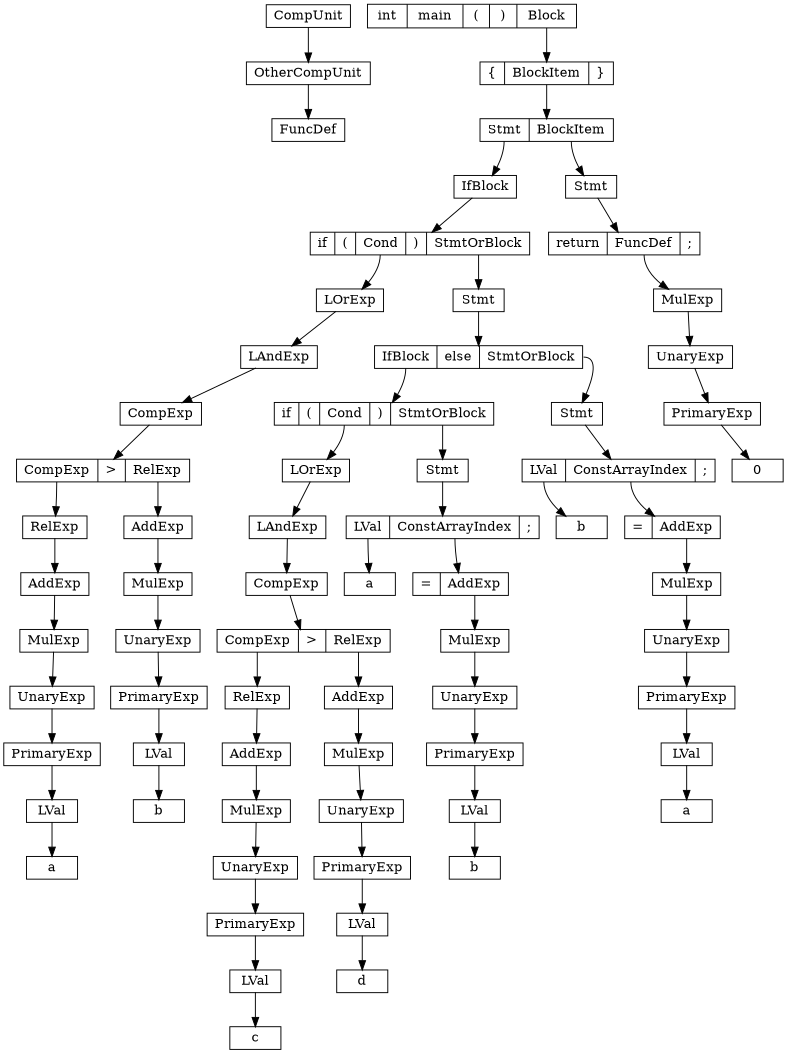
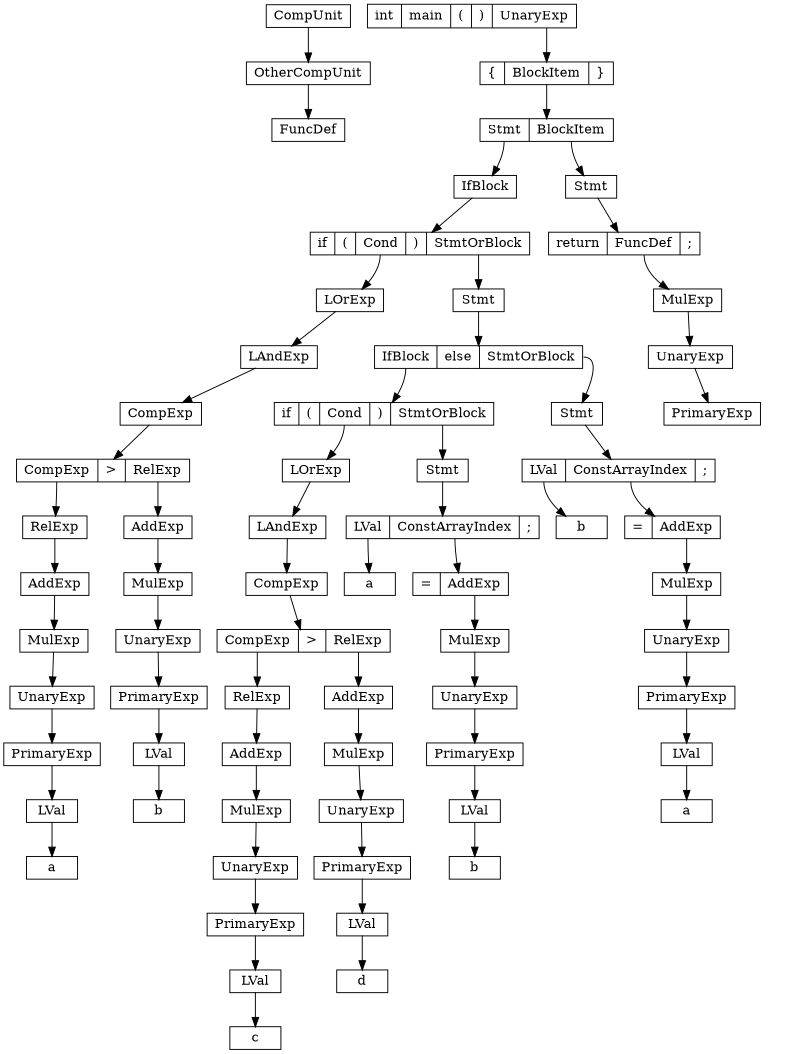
  digraph {
    node [shape=record]
    edge [tailport=f0]
    n1 [height=.1 label="<f0> CompUnit"]
    n2 [height=.1 label="<f0> OtherCompUnit"]
    n3 [height=.1 label="<f0> FuncDef"]
-   n4 [height=.1 label="<f0> int|<f1> main|<f2> \(|<f3> \)|<f4> Block"]
+   n4 [height=.1 label="<f0> int|<f1> main|<f2> \(|<f3> \)|<f4> UnaryExp"]
    n5 [height=.1 label="<f0> \{|<f1> BlockItem|<f2> \}"]
    n6 [height=.1 label="<f0> Stmt|<f1> BlockItem"]
    n7 [height=.1 label="<f0> Stmt"]
    n8 [height=.1 label="<f0> IfBlock"]
    n9 [height=.1 label="<f0> return|<f1> FuncDef|<f2> \;"]
    n10 [height=.1 label="<f0> if|<f1> \(|<f2> Cond|<f3> \)|<f4> StmtOrBlock"]
    n11 [height=.1 label="<f0> MulExp"]
    n12 [height=.1 label="<f0> UnaryExp"]
    n13 [height=.1 label="<f0> PrimaryExp"]
-   n14 [height=.1 label="<f0> 0"]
    n15 [height=.1 label="<f0> Stmt"]
    n16 [height=.1 label="<f0> LOrExp"]
    n17 [height=.1 label="<f0> IfBlock|<f1> else|<f2> StmtOrBlock"]
    n18 [height=.1 label="<f0> LAndExp"]
    n19 [height=.1 label="<f0> Stmt"]
    n20 [height=.1 label="<f0> if|<f1> \(|<f2> Cond|<f3> \)|<f4> StmtOrBlock"]
    n21 [height=.1 label="<f0> LVal|<f1> ConstArrayIndex|<f2> \;"]
    n22 [height=.1 label="<f0> Stmt"]
    n23 [height=.1 label="<f0> LOrExp"]
    n24 [height=.1 label="<f0> \=|<f1> AddExp"]
    n25 [height=.1 label="<f0> b"]
    n26 [height=.1 label="<f0> MulExp"]
    n27 [height=.1 label="<f0> UnaryExp"]
    n28 [height=.1 label="<f0> PrimaryExp"]
    n29 [height=.1 label="<f0> LVal"]
    n30 [height=.1 label="<f0> a"]
    n31 [height=.1 label="<f0> LVal|<f1> ConstArrayIndex|<f2> \;"]
    n32 [height=.1 label="<f0> LAndExp"]
    n33 [height=.1 label="<f0> \=|<f1> AddExp"]
    n34 [height=.1 label="<f0> a"]
    n35 [height=.1 label="<f0> MulExp"]
    n36 [height=.1 label="<f0> UnaryExp"]
    n37 [height=.1 label="<f0> PrimaryExp"]
    n38 [height=.1 label="<f0> LVal"]
    n39 [height=.1 label="<f0> b"]
    n40 [height=.1 label="<f0> CompExp"]
    n41 [height=.1 label="<f0> CompExp|<f1> \>|<f2> RelExp"]
    n42 [height=.1 label="<f0> AddExp"]
    n43 [height=.1 label="<f0> RelExp"]
    n44 [height=.1 label="<f0> MulExp"]
    n45 [height=.1 label="<f0> AddExp"]
    n46 [height=.1 label="<f0> UnaryExp"]
    n47 [height=.1 label="<f0> PrimaryExp"]
    n48 [height=.1 label="<f0> LVal"]
    n49 [height=.1 label="<f0> d"]
    n50 [height=.1 label="<f0> MulExp"]
    n51 [height=.1 label="<f0> UnaryExp"]
    n52 [height=.1 label="<f0> PrimaryExp"]
    n53 [height=.1 label="<f0> LVal"]
    n54 [height=.1 label="<f0> c"]
    n55 [height=.1 label="<f0> CompExp"]
    n56 [height=.1 label="<f0> CompExp|<f1> \>|<f2> RelExp"]
    n57 [height=.1 label="<f0> AddExp"]
    n58 [height=.1 label="<f0> RelExp"]
    n59 [height=.1 label="<f0> MulExp"]
    n60 [height=.1 label="<f0> AddExp"]
    n61 [height=.1 label="<f0> UnaryExp"]
    n62 [height=.1 label="<f0> PrimaryExp"]
    n63 [height=.1 label="<f0> LVal"]
    n64 [height=.1 label="<f0> b"]
    n65 [height=.1 label="<f0> MulExp"]
    n66 [height=.1 label="<f0> UnaryExp"]
    n67 [height=.1 label="<f0> PrimaryExp"]
    n68 [height=.1 label="<f0> LVal"]
    n69 [height=.1 label="<f0> a"]
    n1 -> n2
    n2 -> n3
    n4 -> n5 [tailport=f4]
    n5 -> n6 [tailport=f1]
    n6 -> n7 [tailport=f1]
    n6 -> n8
    n7 -> n9
    n8 -> n10
    n9 -> n11 [tailport=f1]
    n10 -> n15 [tailport=f4]
    n10 -> n16 [tailport=f2]
    n11 -> n12
    n12 -> n13
-   n13 -> n14
    n15 -> n17
    n16 -> n18
    n17 -> n19 [tailport=f2]
    n17 -> n20
    n18 -> n55
    n19 -> n21
    n20 -> n22 [tailport=f4]
    n20 -> n23 [tailport=f2]
    n21 -> n24 [tailport=f1]
    n21 -> n25
    n22 -> n31
    n23 -> n32
    n24 -> n26 [tailport=f1]
    n26 -> n27
    n27 -> n28
    n28 -> n29
    n29 -> n30
    n31 -> n33 [tailport=f1]
    n31 -> n34
    n32 -> n40
    n33 -> n35 [tailport=f1]
    n35 -> n36
    n36 -> n37
    n37 -> n38
    n38 -> n39
    n40 -> n41
    n41 -> n42 [tailport=f2]
    n41 -> n43
    n42 -> n44
    n43 -> n45
    n44 -> n46
    n45 -> n50
    n46 -> n47
    n47 -> n48
    n48 -> n49
    n50 -> n51
    n51 -> n52
    n52 -> n53
    n53 -> n54
    n55 -> n56
    n56 -> n57 [tailport=f2]
    n56 -> n58
    n57 -> n59
    n58 -> n60
    n59 -> n61
    n60 -> n65
    n61 -> n62
    n62 -> n63
    n63 -> n64
    n65 -> n66
    n66 -> n67
    n67 -> n68
    n68 -> n69
  }
